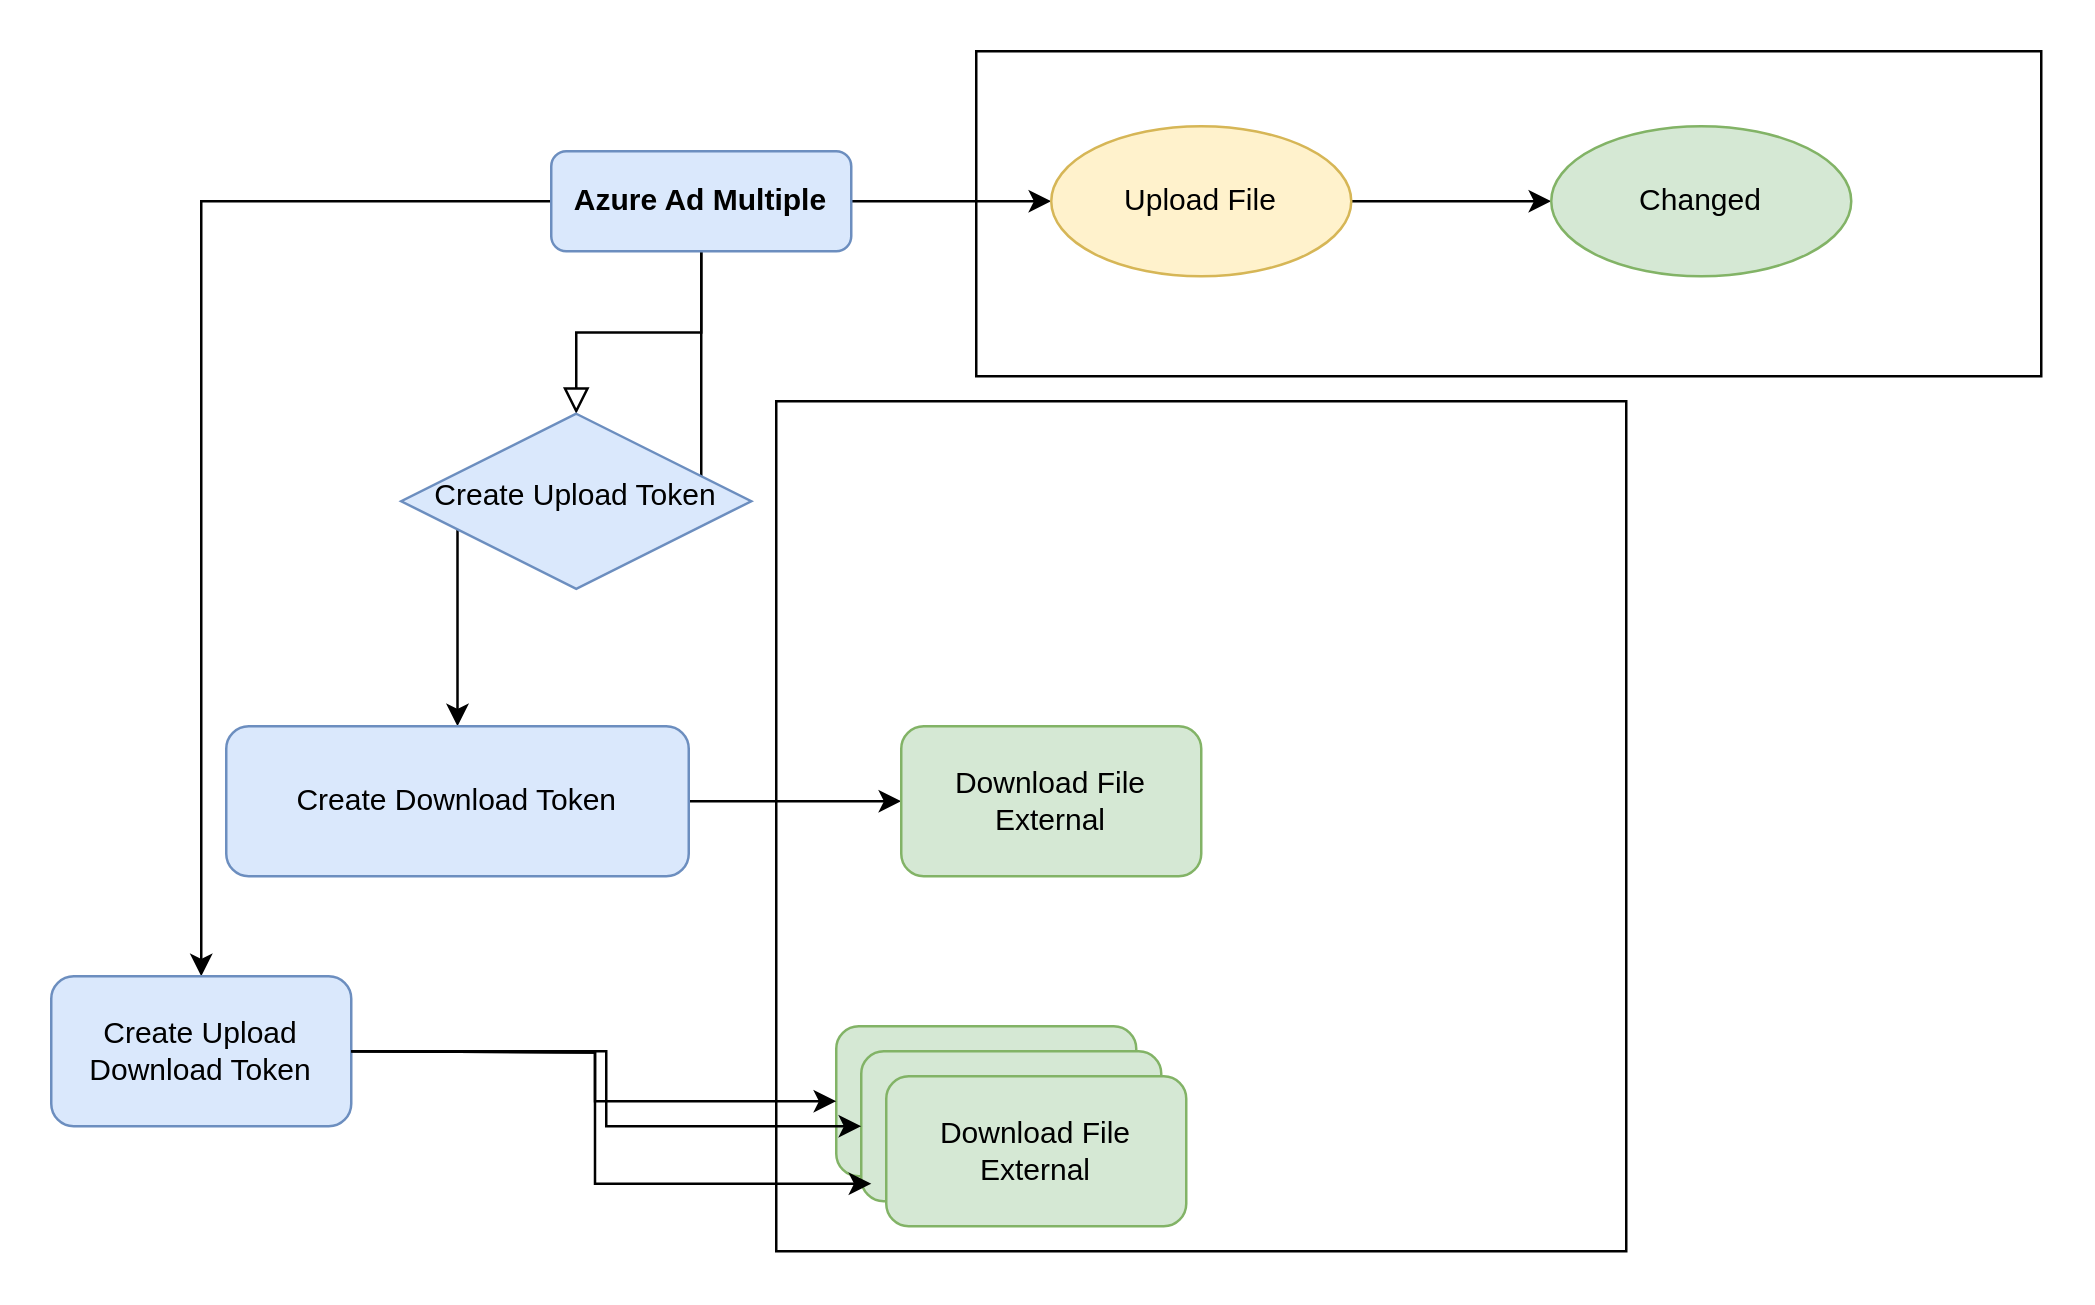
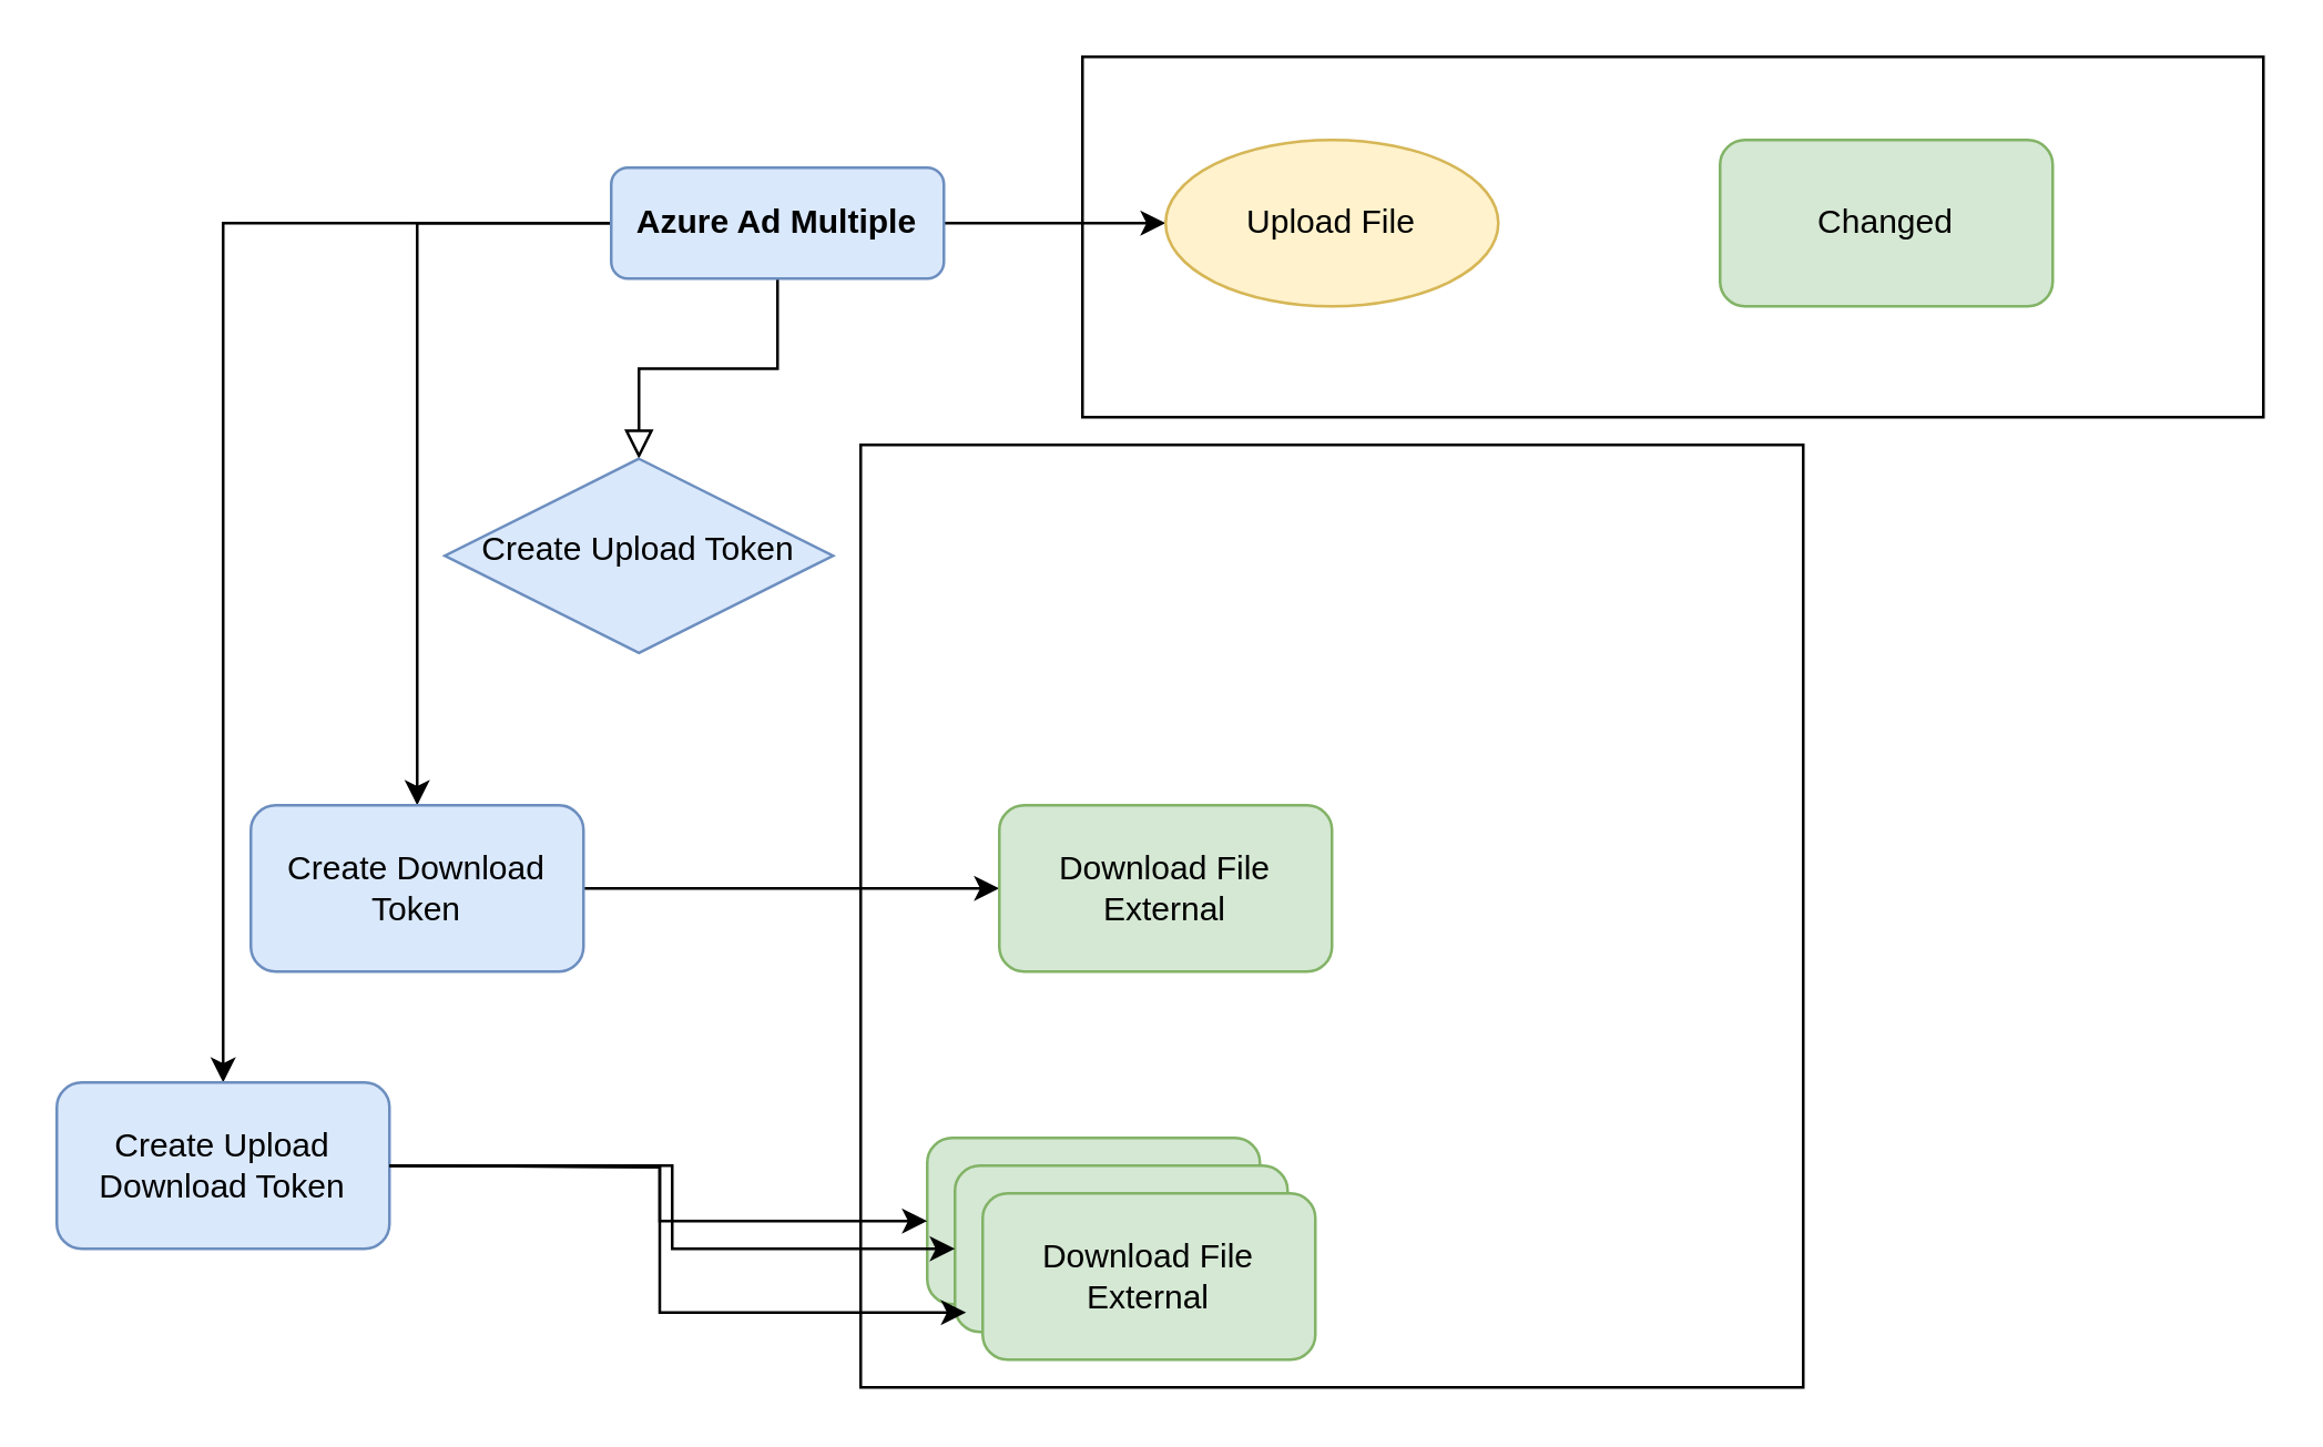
  <mxCell id="0" />
  <mxCell id="1" parent="0" />
  <mxCell id="2" value="" style="whiteSpace=wrap;html=1;aspect=fixed;" parent="1" vertex="1"><mxGeometry x="310" y="160" width="340" height="340" as="geometry" /></mxCell>
  <mxCell id="3" value="" style="rounded=0;whiteSpace=wrap;html=1;" parent="1" vertex="1"><mxGeometry x="390" y="20" width="426" height="130" as="geometry" /></mxCell>
  <mxCell id="4" value="" style="rounded=0;html=1;jettySize=auto;orthogonalLoop=1;fontSize=11;endArrow=block;endFill=0;endSize=8;strokeWidth=1;shadow=0;labelBackgroundColor=none;edgeStyle=orthogonalEdgeStyle;" parent="1" source="8" target="9" edge="1"><mxGeometry relative="1" as="geometry" /></mxCell>
  <mxCell id="5" value="" style="edgeStyle=orthogonalEdgeStyle;rounded=0;orthogonalLoop=1;jettySize=auto;html=1;" parent="1" source="8" target="11" edge="1"><mxGeometry relative="1" as="geometry" /></mxCell>
  <mxCell id="6" value="" style="edgeStyle=orthogonalEdgeStyle;rounded=0;orthogonalLoop=1;jettySize=auto;html=1;" parent="1" source="8" target="14" edge="1"><mxGeometry relative="1" as="geometry" /></mxCell>
  <mxCell id="7" value="" style="edgeStyle=orthogonalEdgeStyle;rounded=0;orthogonalLoop=1;jettySize=auto;html=1;" parent="1" source="8" target="16" edge="1"><mxGeometry relative="1" as="geometry" /></mxCell>
  <mxCell id="8" value="Azure Ad Multiple" style="rounded=1;whiteSpace=wrap;html=1;fontSize=12;glass=0;strokeWidth=1;shadow=0;fillColor=#dae8fc;strokeColor=#6c8ebf;fontStyle=1" parent="1" vertex="1"><mxGeometry x="220" y="60" width="120" height="40" as="geometry" /></mxCell>
  <mxCell id="9" value="Create Upload Token" style="rhombus;whiteSpace=wrap;html=1;shadow=0;fontFamily=Helvetica;fontSize=12;align=center;strokeWidth=1;spacing=6;spacingTop=-4;fillColor=#dae8fc;strokeColor=#6c8ebf;" parent="1" vertex="1"><mxGeometry x="160" y="165" width="140" height="70" as="geometry" /></mxCell>
- <mxCell id="10" value="" style="edgeStyle=orthogonalEdgeStyle;rounded=0;orthogonalLoop=1;jettySize=auto;html=1;" parent="1" source="11" target="12" edge="1"><mxGeometry relative="1" as="geometry" /></mxCell>
  <mxCell id="11" value="Upload File" style="ellipse;whiteSpace=wrap;html=1;glass=0;strokeWidth=1;shadow=0;fillColor=#fff2cc;strokeColor=#d6b656;" parent="1" vertex="1"><mxGeometry x="420" y="50" width="120" height="60" as="geometry" /></mxCell>
- <mxCell id="12" value="Changed" style="ellipse;whiteSpace=wrap;html=1;glass=0;strokeWidth=1;shadow=0;fillColor=#d5e8d4;strokeColor=#82b366;" parent="1" vertex="1"><mxGeometry x="620" y="50" width="120" height="60" as="geometry" /></mxCell>
+ <mxCell id="12" value="Changed" style="whiteSpace=wrap;html=1;rounded=1;glass=0;strokeWidth=1;shadow=0;fillColor=#d5e8d4;strokeColor=#82b366;" parent="1" vertex="1"><mxGeometry x="620" y="50" width="120" height="60" as="geometry" /></mxCell>
  <mxCell id="13" value="" style="edgeStyle=orthogonalEdgeStyle;rounded=0;orthogonalLoop=1;jettySize=auto;html=1;" parent="1" source="14" target="15" edge="1"><mxGeometry relative="1" as="geometry" /></mxCell>
- <mxCell id="14" value="Create Download Token" style="whiteSpace=wrap;html=1;rounded=1;glass=0;strokeWidth=1;shadow=0;fillColor=#dae8fc;strokeColor=#6c8ebf;" parent="1" vertex="1"><mxGeometry x="90" y="290" width="185" height="60" as="geometry" /></mxCell>
+ <mxCell id="14" value="Create Download Token" style="whiteSpace=wrap;html=1;rounded=1;glass=0;strokeWidth=1;shadow=0;fillColor=#dae8fc;strokeColor=#6c8ebf;" parent="1" vertex="1"><mxGeometry x="90" y="290" width="120" height="60" as="geometry" /></mxCell>
  <mxCell id="15" value="Download File External" style="whiteSpace=wrap;html=1;rounded=1;glass=0;strokeWidth=1;shadow=0;fillColor=#d5e8d4;strokeColor=#82b366;" parent="1" vertex="1"><mxGeometry x="360" y="290" width="120" height="60" as="geometry" /></mxCell>
  <mxCell id="16" value="Create Upload Download Token" style="whiteSpace=wrap;html=1;rounded=1;glass=0;strokeWidth=1;shadow=0;fillColor=#dae8fc;strokeColor=#6c8ebf;" parent="1" vertex="1"><mxGeometry x="20" y="390" width="120" height="60" as="geometry" /></mxCell>
  <mxCell id="17" value="Download File External" style="whiteSpace=wrap;html=1;fillColor=#d5e8d4;strokeColor=#82b366;rounded=1;glass=0;strokeWidth=1;shadow=0;" parent="1" vertex="1"><mxGeometry x="334" y="410" width="120" height="60" as="geometry" /></mxCell>
  <mxCell id="18" value="Download File External" style="whiteSpace=wrap;html=1;fillColor=#d5e8d4;strokeColor=#82b366;rounded=1;glass=0;strokeWidth=1;shadow=0;" parent="1" vertex="1"><mxGeometry x="344" y="420" width="120" height="60" as="geometry" /></mxCell>
  <mxCell id="19" value="Download File External" style="whiteSpace=wrap;html=1;fillColor=#d5e8d4;strokeColor=#82b366;rounded=1;glass=0;strokeWidth=1;shadow=0;" parent="1" vertex="1"><mxGeometry x="354" y="430" width="120" height="60" as="geometry" /></mxCell>
  <mxCell id="20" value="" style="edgeStyle=orthogonalEdgeStyle;rounded=0;orthogonalLoop=1;jettySize=auto;html=1;entryX=0;entryY=0.5;entryDx=0;entryDy=0;" parent="1" source="16" target="18" edge="1"><mxGeometry relative="1" as="geometry" /></mxCell>
  <mxCell id="21" value="" style="edgeStyle=orthogonalEdgeStyle;rounded=0;orthogonalLoop=1;jettySize=auto;html=1;entryX=0;entryY=0.5;entryDx=0;entryDy=0;" parent="1" target="17" edge="1"><mxGeometry relative="1" as="geometry"><mxPoint x="140" y="420" as="sourcePoint" /><mxPoint x="210" y="400" as="targetPoint" /></mxGeometry></mxCell>
  <mxCell id="22" value="" style="edgeStyle=orthogonalEdgeStyle;rounded=0;orthogonalLoop=1;jettySize=auto;html=1;entryX=0.117;entryY=1.05;entryDx=0;entryDy=0;entryPerimeter=0;" parent="1" target="17" edge="1"><mxGeometry relative="1" as="geometry"><mxPoint x="140" y="420" as="sourcePoint" /><mxPoint x="250" y="450" as="targetPoint" /></mxGeometry></mxCell>
